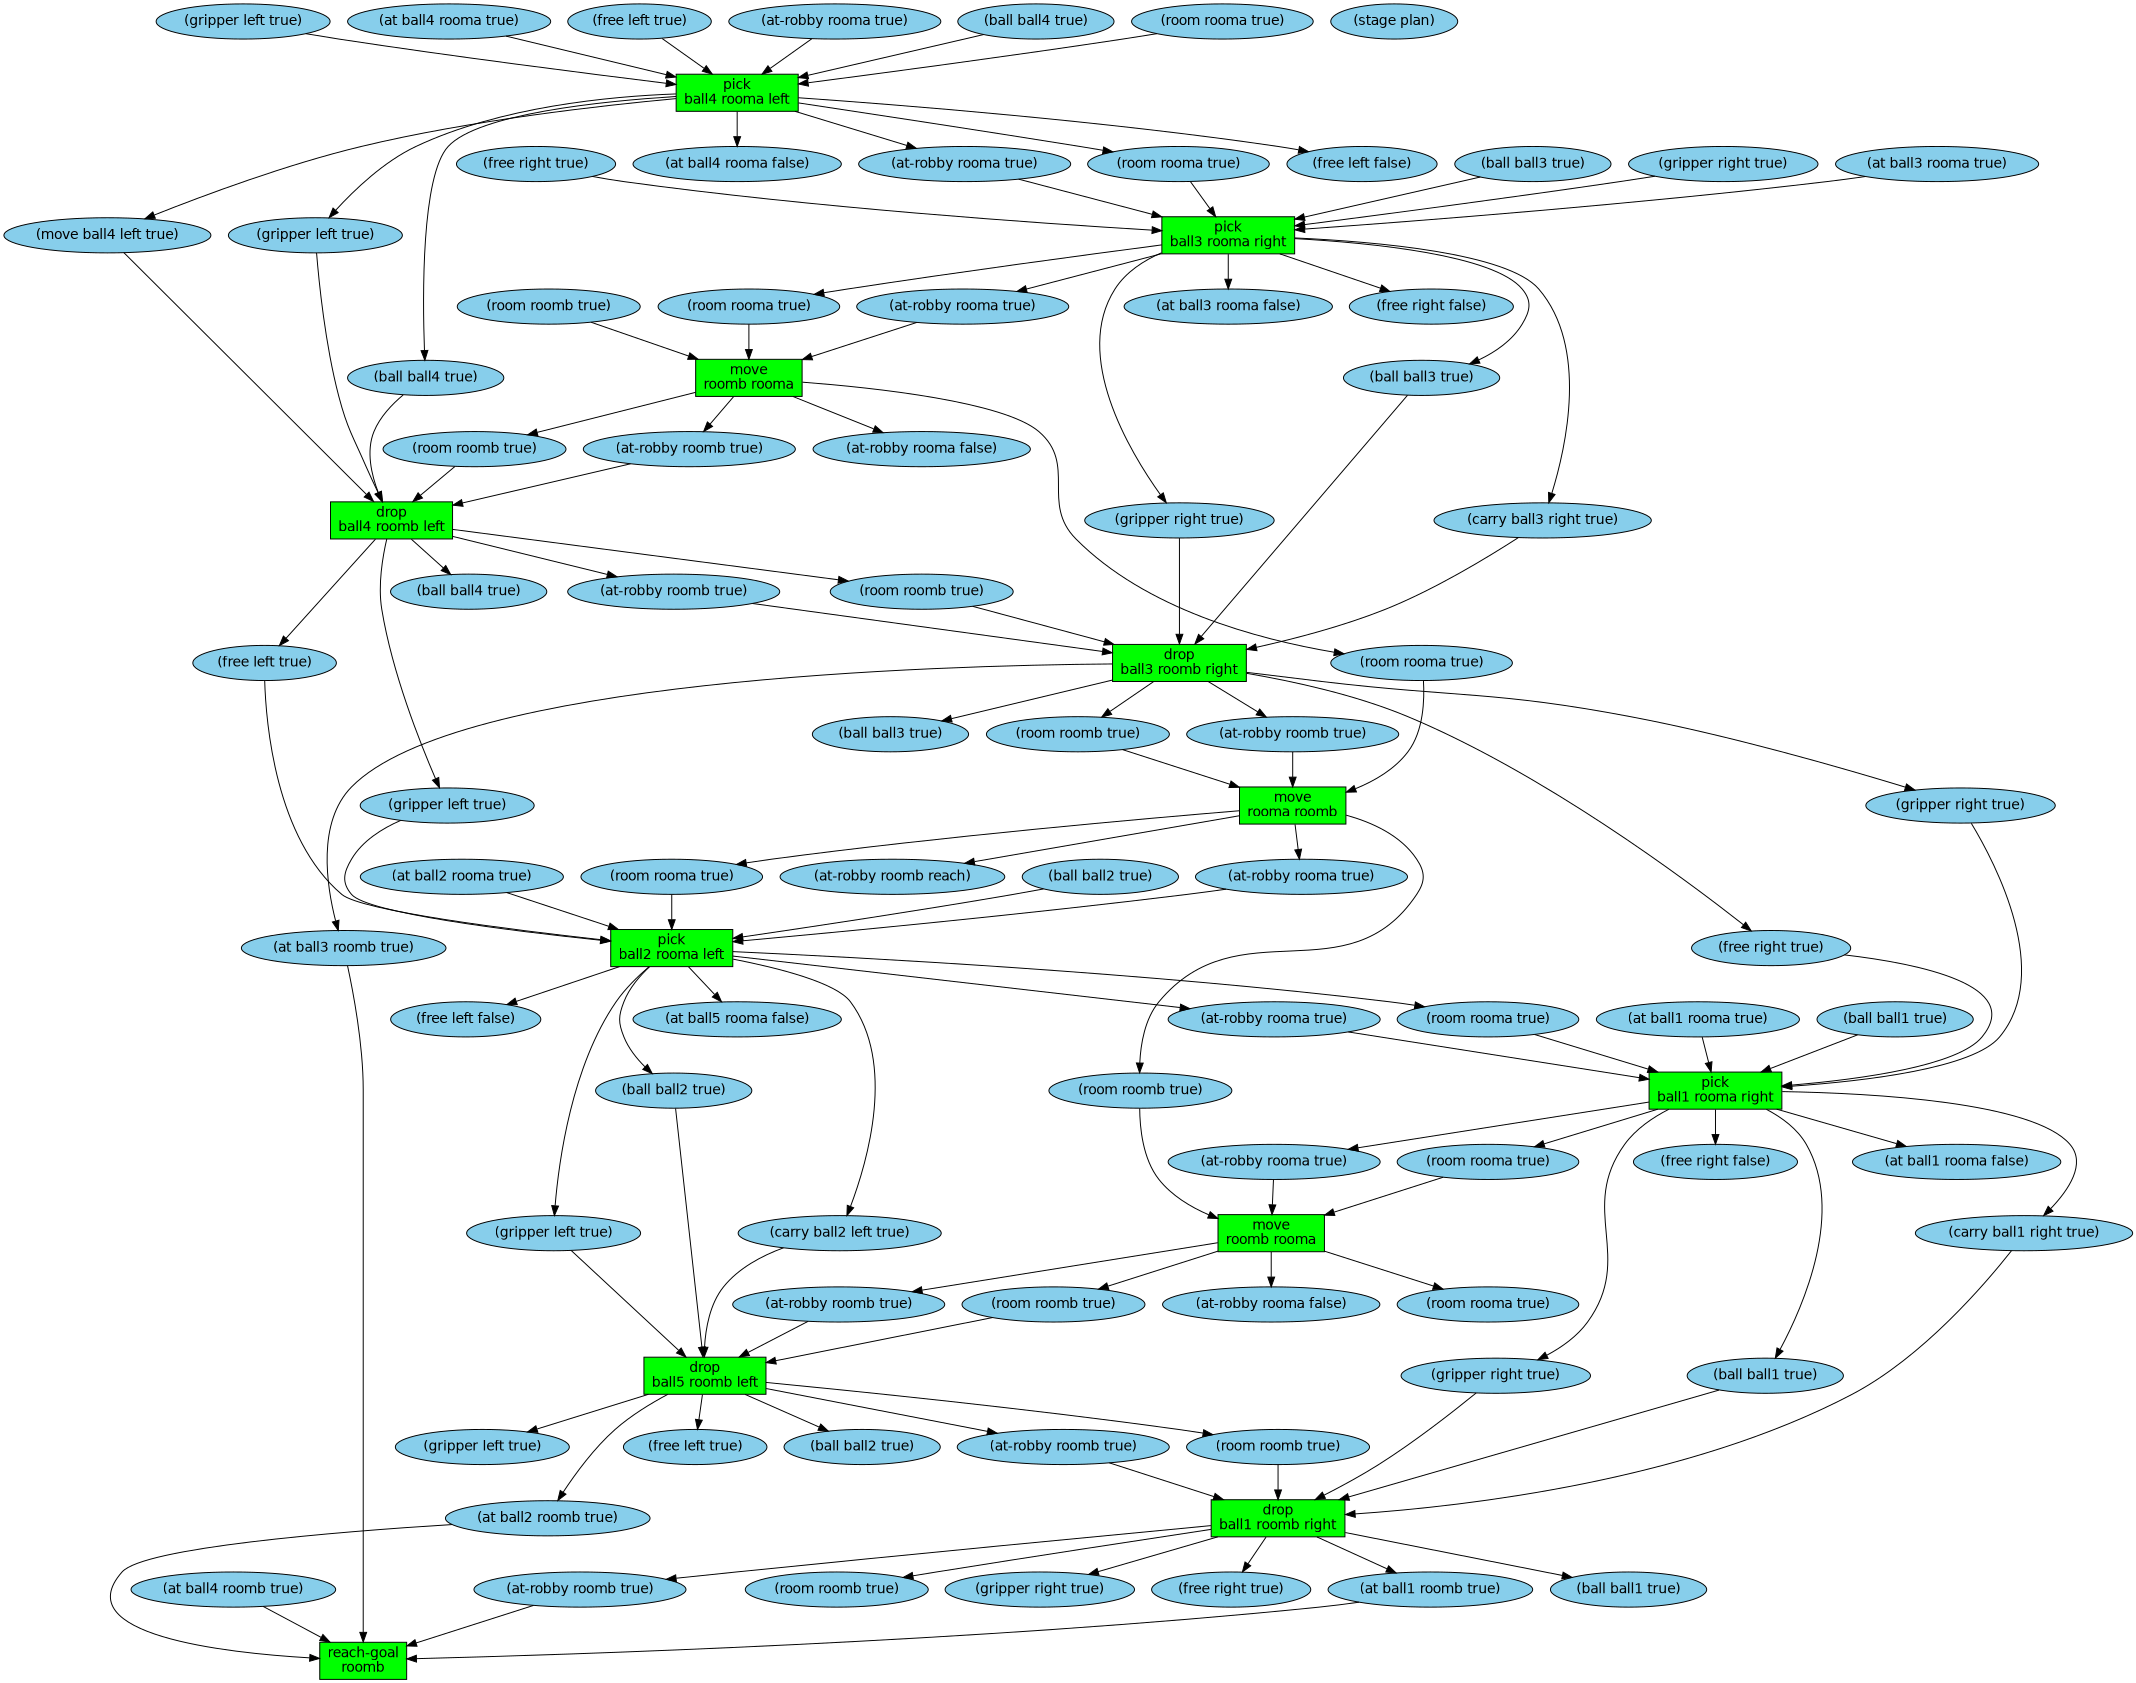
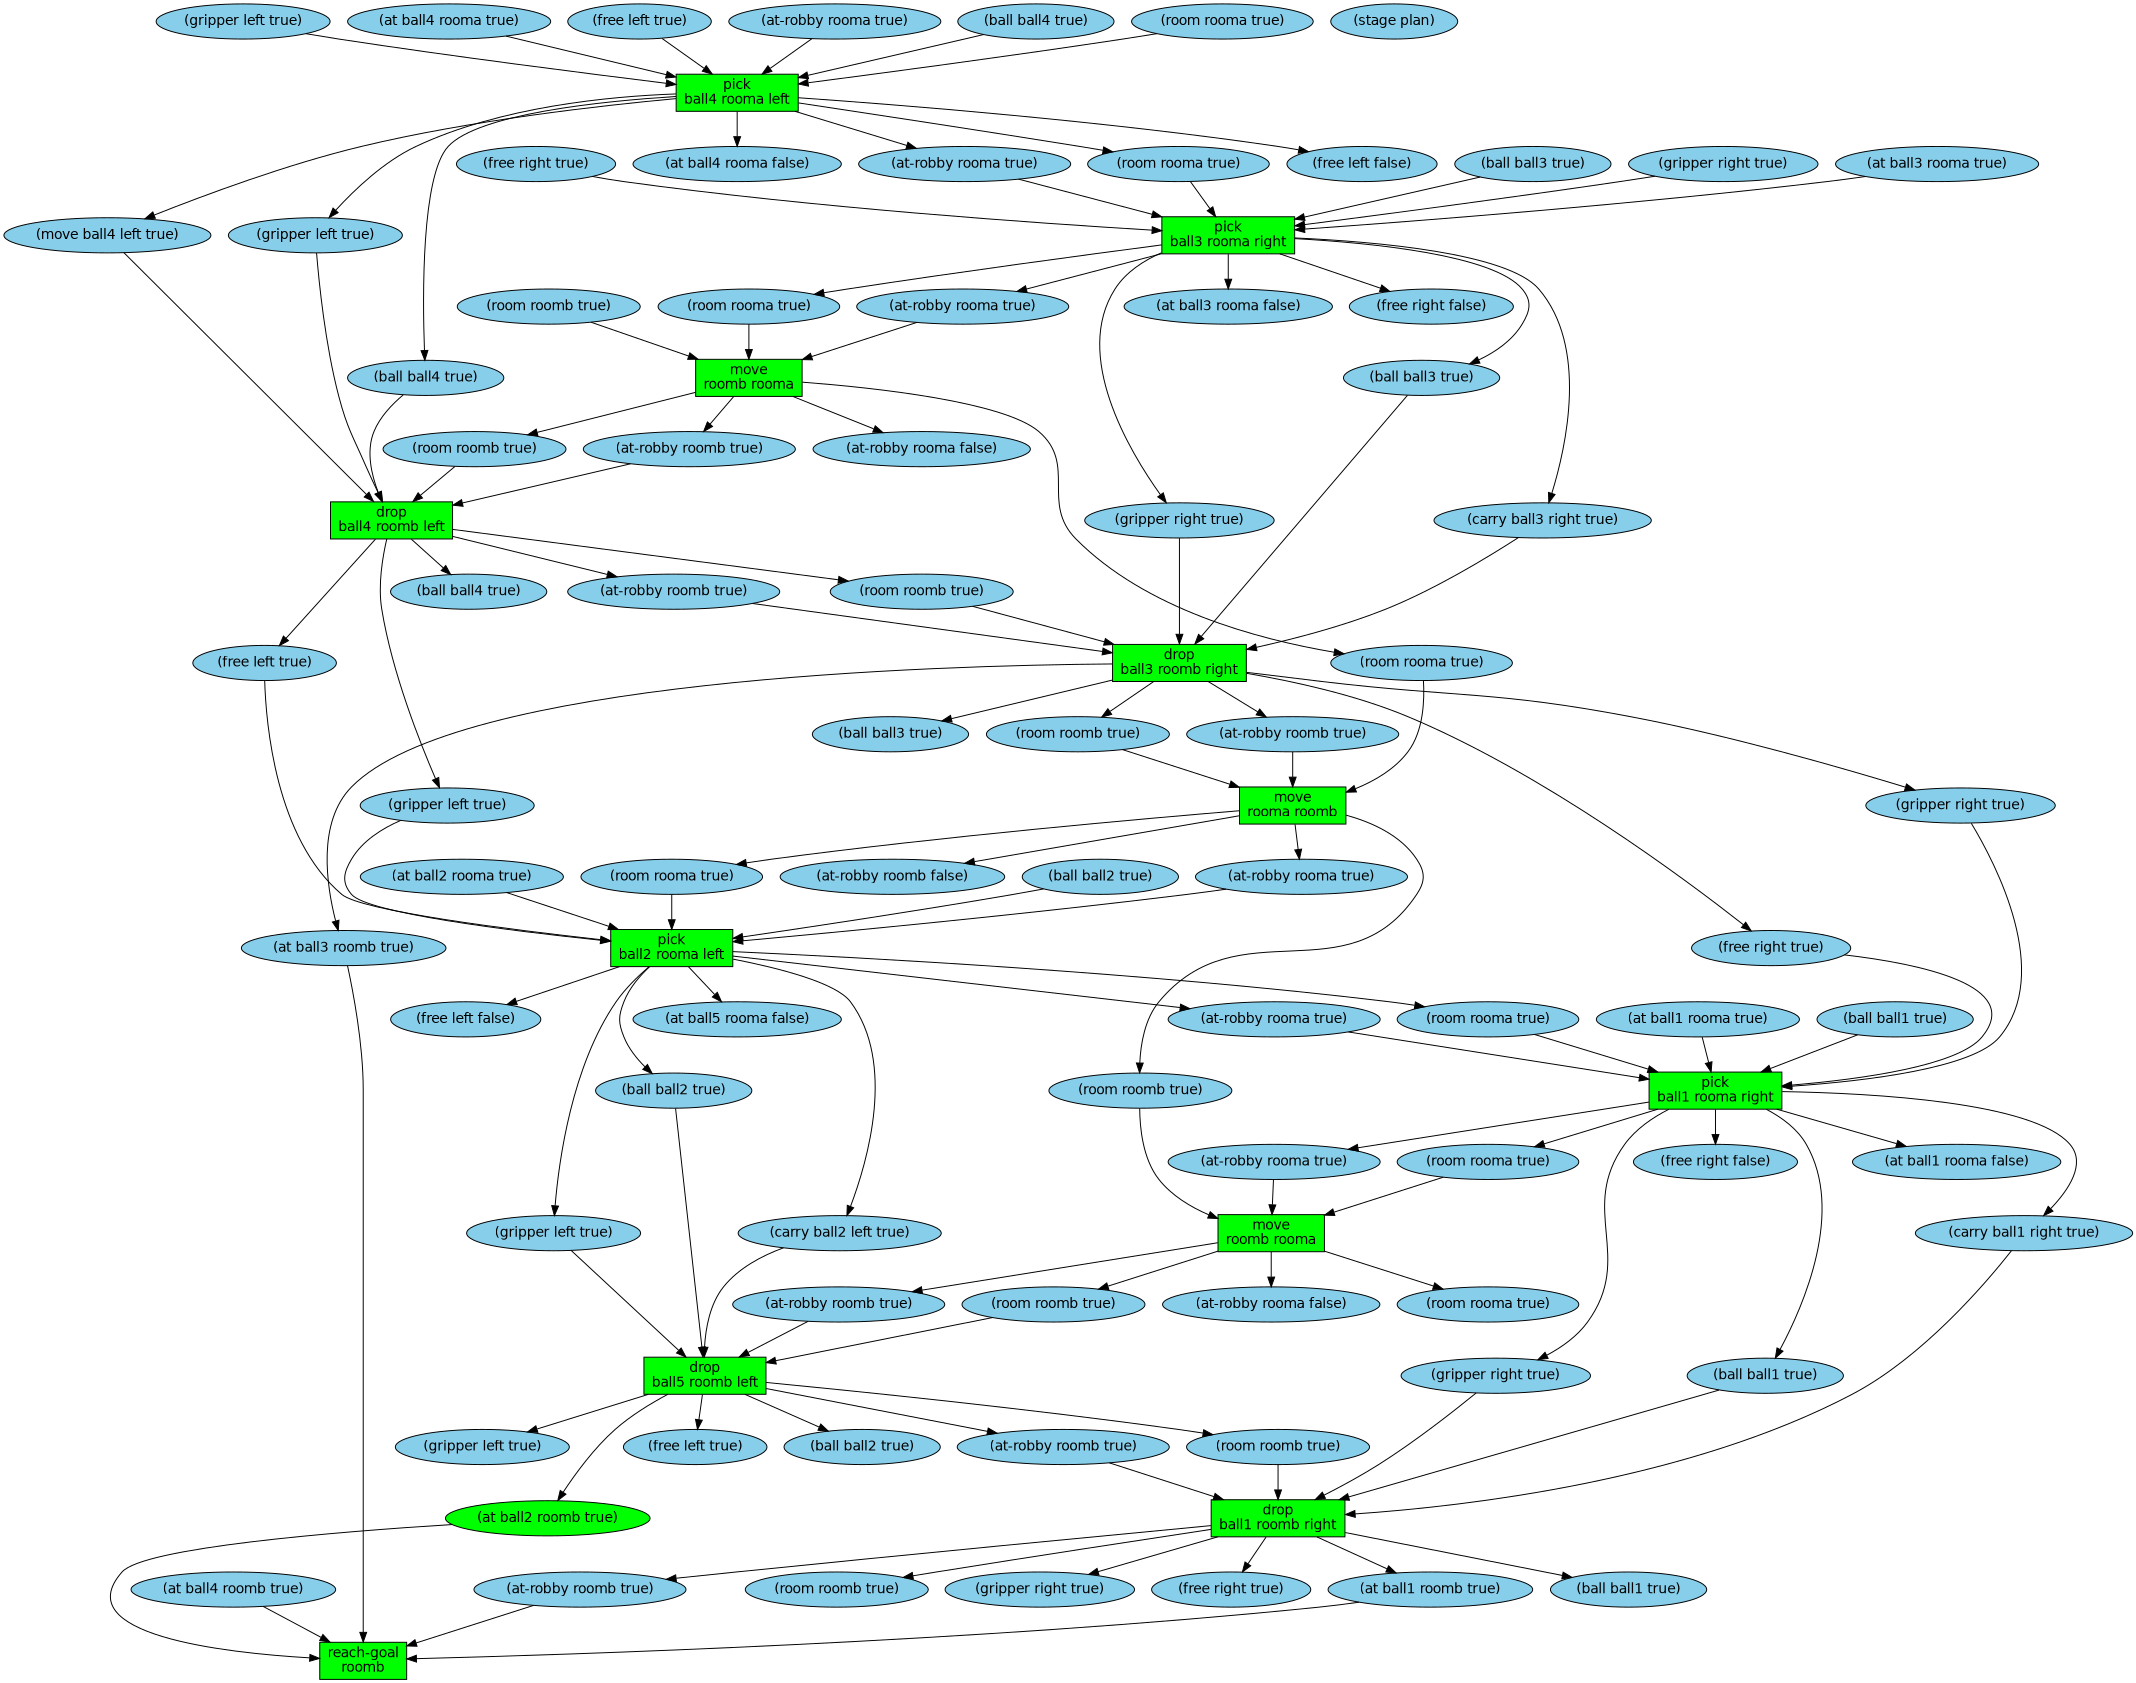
  digraph {
    fontname="DejaVu Sans"
    node [fillcolor=skyblue fontname="DejaVu Sans" style=filled]
    edge [fontname="DejaVu Sans"]
    n1 [label="(gripper right true)"]
    n2 [fillcolor=green label="pick\nball3 rooma right" shape=box]
    n3 [label="(at-robby rooma true)"]
    n4 [label="(gripper right true)"]
    n5 [label="(room rooma true)"]
    n6 [label="(ball ball3 true)"]
    n7 [label="(at ball3 rooma false)"]
    n8 [label="(free right false)"]
    n9 [label="(carry ball3 right true)"]
    n10 [label="(gripper left true)"]
    n11 [fillcolor=green label="pick\nball4 rooma left" shape=box]
    n12 [label="(at-robby rooma true)"]
    n13 [label="(gripper left true)"]
    n14 [label="(room rooma true)"]
    n15 [label="(ball ball4 true)"]
    n16 [label="(at ball4 rooma false)"]
    n17 [label="(free left false)"]
    n18 [label="(move ball4 left true)"]
    n19 [label="(at ball1 rooma true)"]
    n20 [fillcolor=green label="pick\nball1 rooma right" shape=box]
    n21 [label="(at-robby rooma true)"]
    n22 [label="(gripper right true)"]
    n23 [label="(room rooma true)"]
    n24 [label="(ball ball1 true)"]
    n25 [label="(at ball1 rooma false)"]
    n26 [label="(free right false)"]
    n27 [label="(carry ball1 right true)"]
    n28 [label="(at ball2 rooma true)"]
    n29 [fillcolor=green label="pick\nball2 rooma left" shape=box]
    n30 [label="(at-robby rooma true)"]
    n31 [label="(gripper left true)"]
    n32 [label="(room rooma true)"]
    n33 [label="(ball ball2 true)"]
    n34 [label="(at ball5 rooma false)"]
    n35 [label="(free left false)"]
    n36 [label="(carry ball2 left true)"]
    n37 [label="(at ball3 rooma true)"]
    n38 [label="(at ball4 rooma true)"]
    n39 [label="(free right true)"]
    n40 [label="(free left true)"]
    n41 [label="(at-robby rooma true)"]
    n42 [label="(ball ball1 true)"]
    n43 [label="(ball ball2 true)"]
    n44 [label="(ball ball3 true)"]
    n45 [label="(ball ball4 true)"]
    n46 [label="(room roomb true)"]
    n47 [fillcolor=green label="move\nroomb rooma" shape=box]
    n48 [label="(room rooma true)"]
    n49 [label="(room roomb true)"]
    n50 [label="(at-robby rooma false)"]
    n51 [label="(at-robby roomb true)"]
    n52 [label="(room rooma true)"]
    n53 [label="(stage plan)"]
    n54 [fillcolor=green label="drop\nball4 roomb left" shape=box]
    n55 [label="(ball ball4 true)"]
    n56 [label="(room roomb true)"]
    n57 [label="(gripper left true)"]
    n58 [label="(at-robby roomb true)"]
    n59 [label="(free left true)"]
    n60 [fillcolor=green label="drop\nball3 roomb right" shape=box]
    n61 [label="(ball ball3 true)"]
    n62 [label="(room roomb true)"]
    n63 [label="(gripper right true)"]
    n64 [label="(at-robby roomb true)"]
    n65 [label="(free right true)"]
    n66 [label="(at ball3 roomb true)"]
    n67 [fillcolor=green label="move\nrooma roomb" shape=box]
    n68 [label="(room roomb true)"]
    n69 [label="(room rooma true)"]
-   n70 [label="(at-robby roomb reach)"]
+   n70 [label="(at-robby roomb false)"]
    n71 [label="(at-robby rooma true)"]
    n72 [label="(at ball4 roomb true)"]
    n73 [fillcolor=green label="reach-goal\nroomb" shape=box]
    n74 [fillcolor=green label="move\nroomb rooma" shape=box]
    n75 [label="(room rooma true)"]
    n76 [label="(room roomb true)"]
    n77 [label="(at-robby rooma false)"]
    n78 [label="(at-robby roomb true)"]
    n79 [fillcolor=green label="drop\nball5 roomb left" shape=box]
    n80 [label="(ball ball2 true)"]
    n81 [label="(room roomb true)"]
    n82 [label="(gripper left true)"]
    n83 [label="(at-robby roomb true)"]
    n84 [label="(free left true)"]
-   n85 [label="(at ball2 roomb true)"]
+   n85 [fillcolor=green label="(at ball2 roomb true)"]
    n86 [fillcolor=green label="drop\nball1 roomb right" shape=box]
    n87 [label="(ball ball1 true)"]
    n88 [label="(room roomb true)"]
    n89 [label="(gripper right true)"]
    n90 [label="(at-robby roomb true)"]
    n91 [label="(free right true)"]
    n92 [label="(at ball1 roomb true)"]
    n1 -> n2
    n2 -> n3
    n2 -> n4
    n2 -> n5
    n2 -> n6
    n2 -> n7
    n2 -> n8
    n2 -> n9
    n3 -> n47
    n4 -> n60
    n5 -> n47
    n6 -> n60
    n9 -> n60
    n10 -> n11
    n11 -> n12
    n11 -> n13
    n11 -> n14
    n11 -> n15
    n11 -> n16
    n11 -> n17
    n11 -> n18
    n12 -> n2
    n13 -> n54
    n14 -> n2
    n15 -> n54
    n18 -> n54
    n19 -> n20
    n20 -> n21
    n20 -> n22
    n20 -> n23
    n20 -> n24
    n20 -> n25
    n20 -> n26
    n20 -> n27
    n21 -> n74
    n22 -> n86
    n23 -> n74
    n24 -> n86
    n27 -> n86
    n28 -> n29
    n29 -> n30
    n29 -> n31
    n29 -> n32
    n29 -> n33
    n29 -> n34
    n29 -> n35
    n29 -> n36
    n30 -> n20
    n31 -> n79
    n32 -> n20
    n33 -> n79
    n36 -> n79
    n37 -> n2
    n38 -> n11
    n39 -> n2
    n40 -> n11
    n41 -> n11
    n42 -> n20
    n43 -> n29
    n44 -> n2
    n45 -> n11
    n46 -> n47
    n47 -> n48
    n47 -> n49
    n47 -> n50
    n47 -> n51
    n48 -> n67
    n49 -> n54
    n51 -> n54
    n52 -> n11
    n54 -> n55
    n54 -> n56
    n54 -> n57
    n54 -> n58
    n54 -> n59
    n56 -> n60
    n57 -> n29
    n58 -> n60
    n59 -> n29
    n60 -> n61
    n60 -> n62
    n60 -> n63
    n60 -> n64
    n60 -> n65
    n60 -> n66
    n62 -> n67
    n63 -> n20
    n64 -> n67
    n65 -> n20
    n66 -> n73
    n67 -> n68
    n67 -> n69
    n67 -> n70
    n67 -> n71
    n68 -> n74
    n69 -> n29
    n71 -> n29
    n72 -> n73
    n74 -> n75
    n74 -> n76
    n74 -> n77
    n74 -> n78
    n76 -> n79
    n78 -> n79
    n79 -> n80
    n79 -> n81
    n79 -> n82
    n79 -> n83
    n79 -> n84
    n79 -> n85
    n81 -> n86
    n83 -> n86
    n85 -> n73
    n86 -> n87
    n86 -> n88
    n86 -> n89
    n86 -> n90
    n86 -> n91
    n86 -> n92
    n90 -> n73
    n92 -> n73
  }
